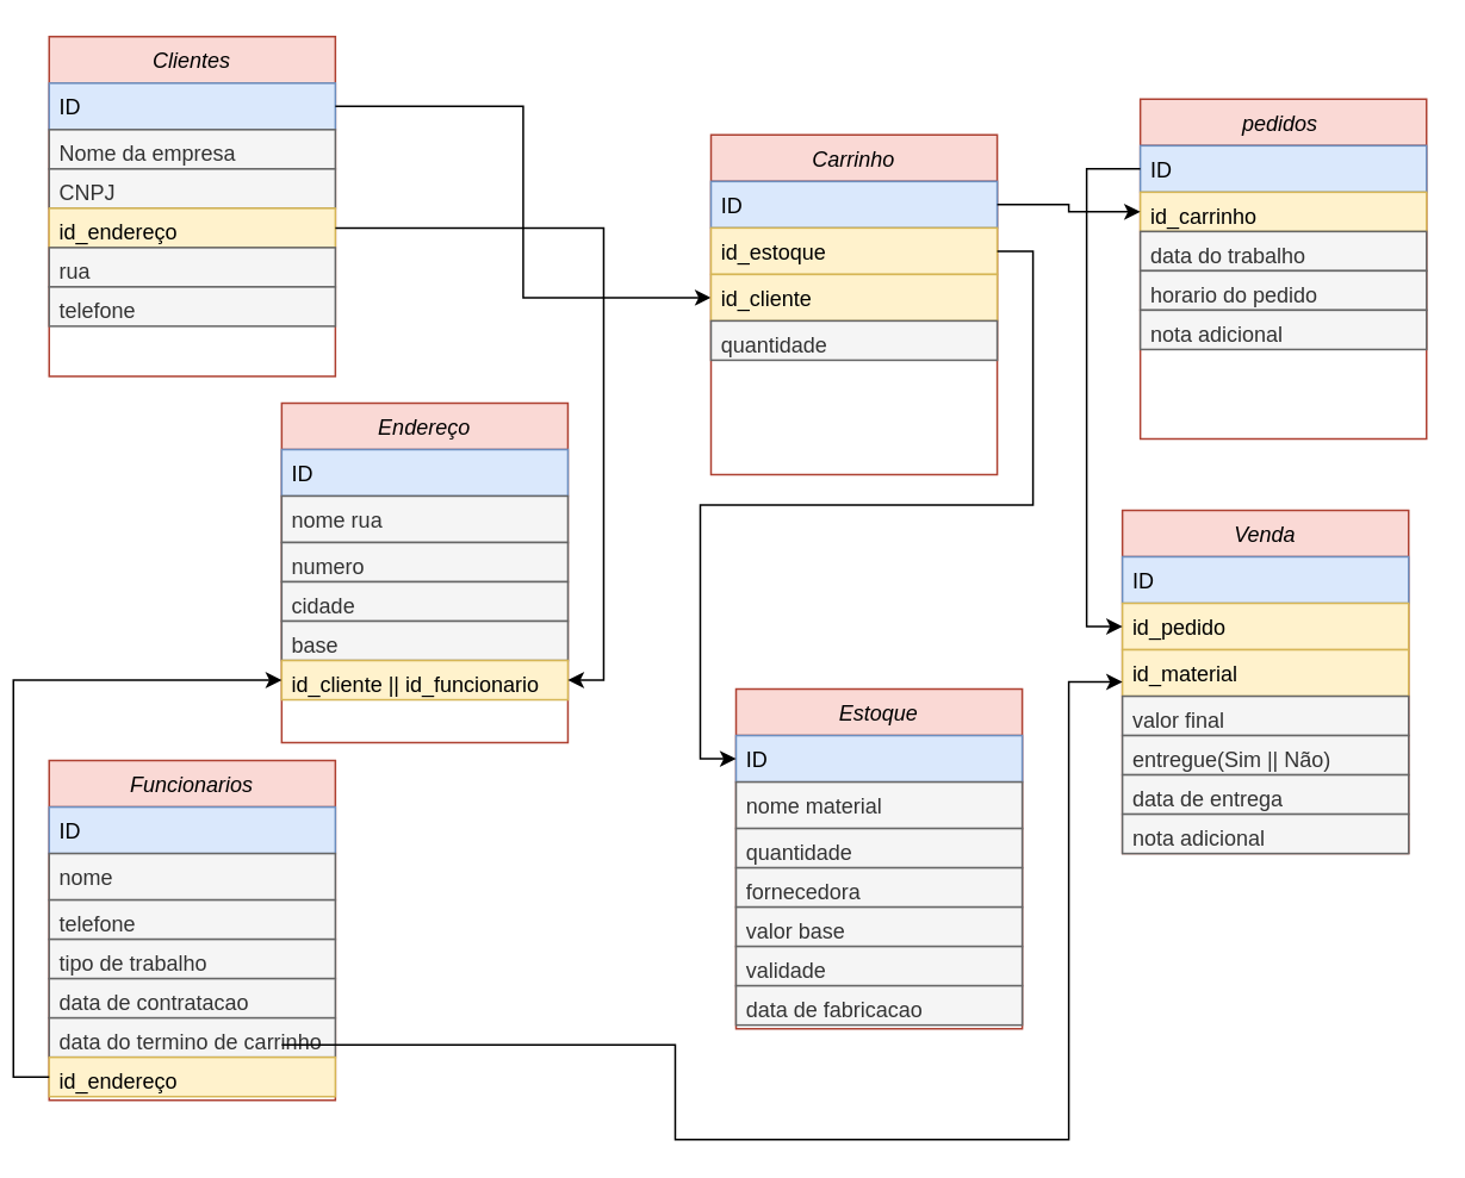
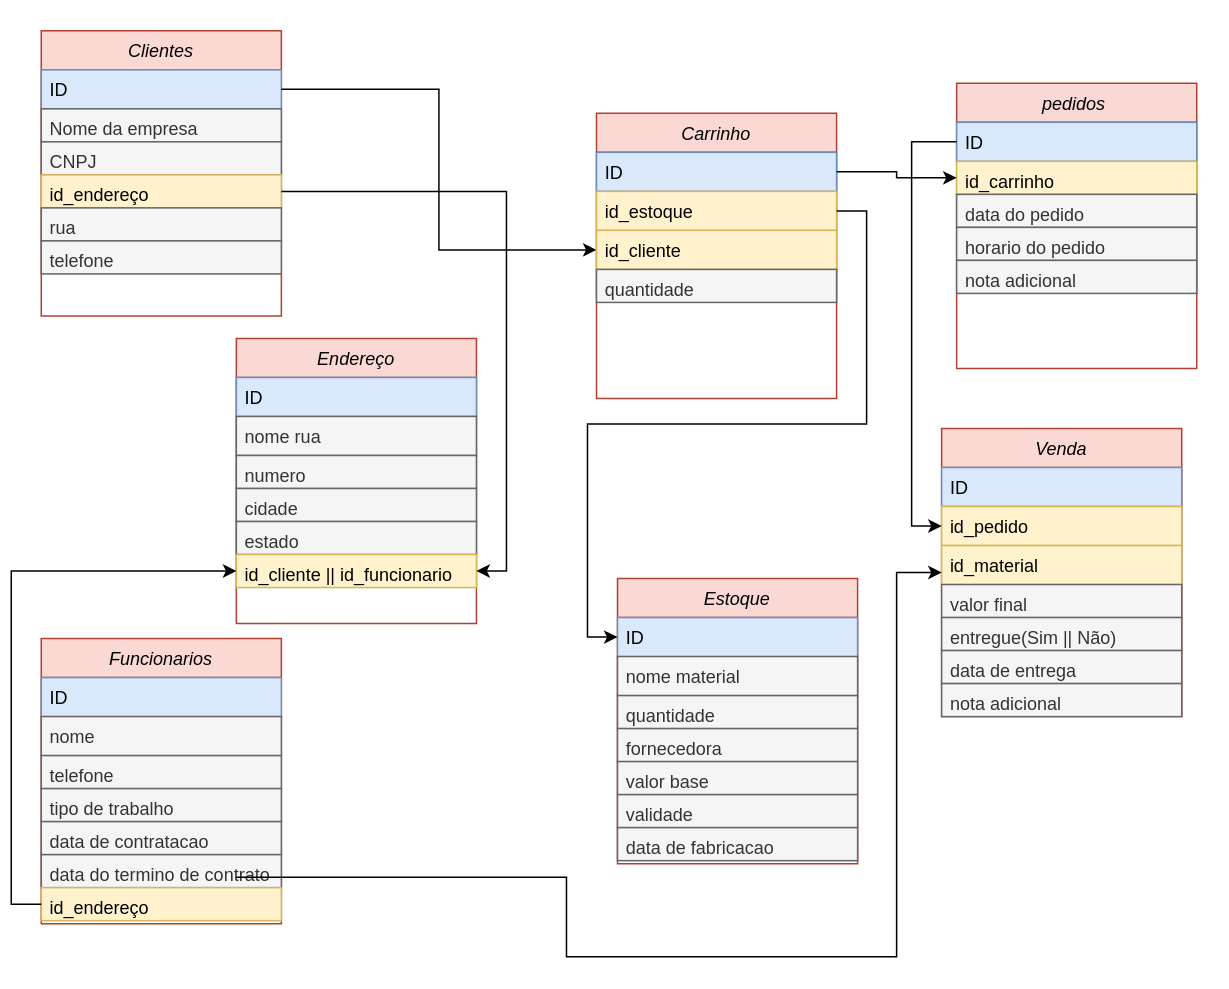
  <mxCell id="0" />
  <mxCell id="1" parent="0" />
  <mxCell id="2" value="pedidos " style="swimlane;fontStyle=2;align=center;verticalAlign=top;childLayout=stackLayout;horizontal=1;startSize=26;horizontalStack=0;resizeParent=1;resizeLast=0;collapsible=1;marginBottom=0;rounded=0;shadow=0;strokeWidth=1;fillColor=#fad9d5;strokeColor=#ae4132;" vertex="1" parent="1"><mxGeometry x="630" y="55" width="160" height="190" as="geometry"><mxRectangle x="230" y="140" width="160" height="26" as="alternateBounds" /></mxGeometry></mxCell>
  <mxCell id="3" value="ID" style="text;align=left;verticalAlign=top;spacingLeft=4;spacingRight=4;overflow=hidden;rotatable=0;points=[[0,0.5],[1,0.5]];portConstraint=eastwest;fillColor=#dae8fc;strokeColor=#6c8ebf;" vertex="1" parent="2"><mxGeometry y="26" width="160" height="26" as="geometry" /></mxCell>
  <mxCell id="4" value="id_carrinho" style="text;align=left;verticalAlign=top;spacingLeft=4;spacingRight=4;overflow=hidden;rotatable=0;points=[[0,0.5],[1,0.5]];portConstraint=eastwest;rounded=0;shadow=0;html=0;fillColor=#fff2cc;strokeColor=#d6b656;" vertex="1" parent="2"><mxGeometry y="52" width="160" height="22" as="geometry" /></mxCell>
- <mxCell id="5" value="data do trabalho" style="text;align=left;verticalAlign=top;spacingLeft=4;spacingRight=4;overflow=hidden;rotatable=0;points=[[0,0.5],[1,0.5]];portConstraint=eastwest;rounded=0;shadow=0;html=0;fillColor=#f5f5f5;fontColor=#333333;strokeColor=#666666;" vertex="1" parent="2"><mxGeometry y="74" width="160" height="22" as="geometry" /></mxCell>
+ <mxCell id="5" value="data do pedido" style="text;align=left;verticalAlign=top;spacingLeft=4;spacingRight=4;overflow=hidden;rotatable=0;points=[[0,0.5],[1,0.5]];portConstraint=eastwest;rounded=0;shadow=0;html=0;fillColor=#f5f5f5;fontColor=#333333;strokeColor=#666666;" vertex="1" parent="2"><mxGeometry y="74" width="160" height="22" as="geometry" /></mxCell>
  <mxCell id="6" value="horario do pedido" style="text;align=left;verticalAlign=top;spacingLeft=4;spacingRight=4;overflow=hidden;rotatable=0;points=[[0,0.5],[1,0.5]];portConstraint=eastwest;rounded=0;shadow=0;html=0;fillColor=#f5f5f5;fontColor=#333333;strokeColor=#666666;" vertex="1" parent="2"><mxGeometry y="96" width="160" height="22" as="geometry" /></mxCell>
  <mxCell id="7" value="nota adicional" style="text;align=left;verticalAlign=top;spacingLeft=4;spacingRight=4;overflow=hidden;rotatable=0;points=[[0,0.5],[1,0.5]];portConstraint=eastwest;rounded=0;shadow=0;html=0;fillColor=#f5f5f5;fontColor=#333333;strokeColor=#666666;" vertex="1" parent="2"><mxGeometry y="118" width="160" height="22" as="geometry" /></mxCell>
  <mxCell id="8" value="Estoque" style="swimlane;fontStyle=2;align=center;verticalAlign=top;childLayout=stackLayout;horizontal=1;startSize=26;horizontalStack=0;resizeParent=1;resizeLast=0;collapsible=1;marginBottom=0;rounded=0;shadow=0;strokeWidth=1;fillColor=#fad9d5;strokeColor=#ae4132;" vertex="1" parent="1"><mxGeometry x="404" y="385" width="160" height="190" as="geometry"><mxRectangle x="230" y="140" width="160" height="26" as="alternateBounds" /></mxGeometry></mxCell>
  <mxCell id="9" value="ID" style="text;align=left;verticalAlign=top;spacingLeft=4;spacingRight=4;overflow=hidden;rotatable=0;points=[[0,0.5],[1,0.5]];portConstraint=eastwest;fillColor=#dae8fc;strokeColor=#6c8ebf;" vertex="1" parent="8"><mxGeometry y="26" width="160" height="26" as="geometry" /></mxCell>
  <mxCell id="10" value="nome material" style="text;align=left;verticalAlign=top;spacingLeft=4;spacingRight=4;overflow=hidden;rotatable=0;points=[[0,0.5],[1,0.5]];portConstraint=eastwest;rounded=0;shadow=0;html=0;fillColor=#f5f5f5;strokeColor=#666666;fontColor=#333333;" vertex="1" parent="8"><mxGeometry y="52" width="160" height="26" as="geometry" /></mxCell>
  <mxCell id="11" value="quantidade" style="text;align=left;verticalAlign=top;spacingLeft=4;spacingRight=4;overflow=hidden;rotatable=0;points=[[0,0.5],[1,0.5]];portConstraint=eastwest;rounded=0;shadow=0;html=0;fillColor=#f5f5f5;strokeColor=#666666;fontColor=#333333;" vertex="1" parent="8"><mxGeometry y="78" width="160" height="22" as="geometry" /></mxCell>
  <mxCell id="12" value="fornecedora" style="text;align=left;verticalAlign=top;spacingLeft=4;spacingRight=4;overflow=hidden;rotatable=0;points=[[0,0.5],[1,0.5]];portConstraint=eastwest;rounded=0;shadow=0;html=0;fillColor=#f5f5f5;fontColor=#333333;strokeColor=#666666;" vertex="1" parent="8"><mxGeometry y="100" width="160" height="22" as="geometry" /></mxCell>
  <mxCell id="13" value="valor base" style="text;align=left;verticalAlign=top;spacingLeft=4;spacingRight=4;overflow=hidden;rotatable=0;points=[[0,0.5],[1,0.5]];portConstraint=eastwest;rounded=0;shadow=0;html=0;fillColor=#f5f5f5;fontColor=#333333;strokeColor=#666666;" vertex="1" parent="8"><mxGeometry y="122" width="160" height="22" as="geometry" /></mxCell>
  <mxCell id="14" value="validade" style="text;align=left;verticalAlign=top;spacingLeft=4;spacingRight=4;overflow=hidden;rotatable=0;points=[[0,0.5],[1,0.5]];portConstraint=eastwest;rounded=0;shadow=0;html=0;fillColor=#f5f5f5;fontColor=#333333;strokeColor=#666666;" vertex="1" parent="8"><mxGeometry y="144" width="160" height="22" as="geometry" /></mxCell>
  <mxCell id="15" value="data de fabricacao" style="text;align=left;verticalAlign=top;spacingLeft=4;spacingRight=4;overflow=hidden;rotatable=0;points=[[0,0.5],[1,0.5]];portConstraint=eastwest;rounded=0;shadow=0;html=0;fillColor=#f5f5f5;fontColor=#333333;strokeColor=#666666;" vertex="1" parent="8"><mxGeometry y="166" width="160" height="22" as="geometry" /></mxCell>
  <mxCell id="16" value="Funcionarios" style="swimlane;fontStyle=2;align=center;verticalAlign=top;childLayout=stackLayout;horizontal=1;startSize=26;horizontalStack=0;resizeParent=1;resizeLast=0;collapsible=1;marginBottom=0;rounded=0;shadow=0;strokeWidth=1;fillColor=#fad9d5;strokeColor=#ae4132;" vertex="1" parent="1"><mxGeometry x="20" y="425" width="160" height="190" as="geometry"><mxRectangle x="230" y="140" width="160" height="26" as="alternateBounds" /></mxGeometry></mxCell>
  <mxCell id="17" value="ID" style="text;align=left;verticalAlign=top;spacingLeft=4;spacingRight=4;overflow=hidden;rotatable=0;points=[[0,0.5],[1,0.5]];portConstraint=eastwest;fillColor=#dae8fc;strokeColor=#6c8ebf;" vertex="1" parent="16"><mxGeometry y="26" width="160" height="26" as="geometry" /></mxCell>
  <mxCell id="18" value="nome" style="text;align=left;verticalAlign=top;spacingLeft=4;spacingRight=4;overflow=hidden;rotatable=0;points=[[0,0.5],[1,0.5]];portConstraint=eastwest;rounded=0;shadow=0;html=0;fillColor=#f5f5f5;strokeColor=#666666;fontColor=#333333;" vertex="1" parent="16"><mxGeometry y="52" width="160" height="26" as="geometry" /></mxCell>
  <mxCell id="19" value="telefone" style="text;align=left;verticalAlign=top;spacingLeft=4;spacingRight=4;overflow=hidden;rotatable=0;points=[[0,0.5],[1,0.5]];portConstraint=eastwest;rounded=0;shadow=0;html=0;fillColor=#f5f5f5;strokeColor=#666666;fontColor=#333333;" vertex="1" parent="16"><mxGeometry y="78" width="160" height="22" as="geometry" /></mxCell>
  <mxCell id="20" value="tipo de trabalho" style="text;align=left;verticalAlign=top;spacingLeft=4;spacingRight=4;overflow=hidden;rotatable=0;points=[[0,0.5],[1,0.5]];portConstraint=eastwest;rounded=0;shadow=0;html=0;fillColor=#f5f5f5;strokeColor=#666666;fontColor=#333333;" vertex="1" parent="16"><mxGeometry y="100" width="160" height="22" as="geometry" /></mxCell>
  <mxCell id="21" value="data de contratacao" style="text;align=left;verticalAlign=top;spacingLeft=4;spacingRight=4;overflow=hidden;rotatable=0;points=[[0,0.5],[1,0.5]];portConstraint=eastwest;rounded=0;shadow=0;html=0;fillColor=#f5f5f5;strokeColor=#666666;fontColor=#333333;" vertex="1" parent="16"><mxGeometry y="122" width="160" height="22" as="geometry" /></mxCell>
- <mxCell id="22" value="data do termino de carrinho" style="text;align=left;verticalAlign=top;spacingLeft=4;spacingRight=4;overflow=hidden;rotatable=0;points=[[0,0.5],[1,0.5]];portConstraint=eastwest;rounded=0;shadow=0;html=0;fillColor=#f5f5f5;fontColor=#333333;strokeColor=#666666;" vertex="1" parent="16"><mxGeometry y="144" width="160" height="22" as="geometry" /></mxCell>
+ <mxCell id="22" value="data do termino de contrato" style="text;align=left;verticalAlign=top;spacingLeft=4;spacingRight=4;overflow=hidden;rotatable=0;points=[[0,0.5],[1,0.5]];portConstraint=eastwest;rounded=0;shadow=0;html=0;fillColor=#f5f5f5;fontColor=#333333;strokeColor=#666666;" vertex="1" parent="16"><mxGeometry y="144" width="160" height="22" as="geometry" /></mxCell>
  <mxCell id="23" value="id_endereço" style="text;align=left;verticalAlign=top;spacingLeft=4;spacingRight=4;overflow=hidden;rotatable=0;points=[[0,0.5],[1,0.5]];portConstraint=eastwest;rounded=0;shadow=0;html=0;fillColor=#fff2cc;strokeColor=#d6b656;" vertex="1" parent="16"><mxGeometry y="166" width="160" height="22" as="geometry" /></mxCell>
  <mxCell id="24" value="Clientes" style="swimlane;fontStyle=2;align=center;verticalAlign=top;childLayout=stackLayout;horizontal=1;startSize=26;horizontalStack=0;resizeParent=1;resizeLast=0;collapsible=1;marginBottom=0;rounded=0;shadow=0;strokeWidth=1;fillColor=#fad9d5;strokeColor=#ae4132;" vertex="1" parent="1"><mxGeometry x="20" y="20" width="160" height="190" as="geometry"><mxRectangle x="230" y="140" width="160" height="26" as="alternateBounds" /></mxGeometry></mxCell>
  <mxCell id="25" value="ID" style="text;align=left;verticalAlign=top;spacingLeft=4;spacingRight=4;overflow=hidden;rotatable=0;points=[[0,0.5],[1,0.5]];portConstraint=eastwest;fillColor=#dae8fc;strokeColor=#6c8ebf;" vertex="1" parent="24"><mxGeometry y="26" width="160" height="26" as="geometry" /></mxCell>
  <mxCell id="26" value="Nome da empresa" style="text;align=left;verticalAlign=top;spacingLeft=4;spacingRight=4;overflow=hidden;rotatable=0;points=[[0,0.5],[1,0.5]];portConstraint=eastwest;rounded=0;shadow=0;html=0;fillColor=#f5f5f5;fontColor=#333333;strokeColor=#666666;" vertex="1" parent="24"><mxGeometry y="52" width="160" height="22" as="geometry" /></mxCell>
  <mxCell id="27" value="CNPJ" style="text;align=left;verticalAlign=top;spacingLeft=4;spacingRight=4;overflow=hidden;rotatable=0;points=[[0,0.5],[1,0.5]];portConstraint=eastwest;rounded=0;shadow=0;html=0;fillColor=#f5f5f5;fontColor=#333333;strokeColor=#666666;" vertex="1" parent="24"><mxGeometry y="74" width="160" height="22" as="geometry" /></mxCell>
  <mxCell id="28" value="id_endereço" style="text;align=left;verticalAlign=top;spacingLeft=4;spacingRight=4;overflow=hidden;rotatable=0;points=[[0,0.5],[1,0.5]];portConstraint=eastwest;rounded=0;shadow=0;html=0;fillColor=#fff2cc;strokeColor=#d6b656;" vertex="1" parent="24"><mxGeometry y="96" width="160" height="22" as="geometry" /></mxCell>
  <mxCell id="29" value="rua" style="text;align=left;verticalAlign=top;spacingLeft=4;spacingRight=4;overflow=hidden;rotatable=0;points=[[0,0.5],[1,0.5]];portConstraint=eastwest;rounded=0;shadow=0;html=0;fillColor=#f5f5f5;fontColor=#333333;strokeColor=#666666;" vertex="1" parent="24"><mxGeometry y="118" width="160" height="22" as="geometry" /></mxCell>
  <mxCell id="30" value="telefone" style="text;align=left;verticalAlign=top;spacingLeft=4;spacingRight=4;overflow=hidden;rotatable=0;points=[[0,0.5],[1,0.5]];portConstraint=eastwest;rounded=0;shadow=0;html=0;fillColor=#f5f5f5;fontColor=#333333;strokeColor=#666666;" vertex="1" parent="24"><mxGeometry y="140" width="160" height="22" as="geometry" /></mxCell>
  <mxCell id="31" value="Venda" style="swimlane;fontStyle=2;align=center;verticalAlign=top;childLayout=stackLayout;horizontal=1;startSize=26;horizontalStack=0;resizeParent=1;resizeLast=0;collapsible=1;marginBottom=0;rounded=0;shadow=0;strokeWidth=1;fillColor=#fad9d5;strokeColor=#ae4132;" vertex="1" parent="1"><mxGeometry x="620" y="285" width="160" height="192" as="geometry"><mxRectangle x="230" y="140" width="160" height="26" as="alternateBounds" /></mxGeometry></mxCell>
  <mxCell id="32" value="ID" style="text;align=left;verticalAlign=top;spacingLeft=4;spacingRight=4;overflow=hidden;rotatable=0;points=[[0,0.5],[1,0.5]];portConstraint=eastwest;fillColor=#dae8fc;strokeColor=#6c8ebf;" vertex="1" parent="31"><mxGeometry y="26" width="160" height="26" as="geometry" /></mxCell>
  <mxCell id="33" value="id_pedido" style="text;align=left;verticalAlign=top;spacingLeft=4;spacingRight=4;overflow=hidden;rotatable=0;points=[[0,0.5],[1,0.5]];portConstraint=eastwest;rounded=0;shadow=0;html=0;fillColor=#fff2cc;strokeColor=#d6b656;" vertex="1" parent="31"><mxGeometry y="52" width="160" height="26" as="geometry" /></mxCell>
  <mxCell id="34" value="id_material" style="text;align=left;verticalAlign=top;spacingLeft=4;spacingRight=4;overflow=hidden;rotatable=0;points=[[0,0.5],[1,0.5]];portConstraint=eastwest;rounded=0;shadow=0;html=0;fillColor=#fff2cc;strokeColor=#d6b656;" vertex="1" parent="31"><mxGeometry y="78" width="160" height="26" as="geometry" /></mxCell>
  <mxCell id="35" value="valor final" style="text;align=left;verticalAlign=top;spacingLeft=4;spacingRight=4;overflow=hidden;rotatable=0;points=[[0,0.5],[1,0.5]];portConstraint=eastwest;rounded=0;shadow=0;html=0;fillColor=#f5f5f5;fontColor=#333333;strokeColor=#666666;" vertex="1" parent="31"><mxGeometry y="104" width="160" height="22" as="geometry" /></mxCell>
  <mxCell id="36" value="entregue(Sim || Não)" style="text;align=left;verticalAlign=top;spacingLeft=4;spacingRight=4;overflow=hidden;rotatable=0;points=[[0,0.5],[1,0.5]];portConstraint=eastwest;rounded=0;shadow=0;html=0;fillColor=#f5f5f5;fontColor=#333333;strokeColor=#666666;" vertex="1" parent="31"><mxGeometry y="126" width="160" height="22" as="geometry" /></mxCell>
  <mxCell id="37" value="data de entrega" style="text;align=left;verticalAlign=top;spacingLeft=4;spacingRight=4;overflow=hidden;rotatable=0;points=[[0,0.5],[1,0.5]];portConstraint=eastwest;rounded=0;shadow=0;html=0;fillColor=#f5f5f5;fontColor=#333333;strokeColor=#666666;" vertex="1" parent="31"><mxGeometry y="148" width="160" height="22" as="geometry" /></mxCell>
  <mxCell id="38" value="nota adicional" style="text;align=left;verticalAlign=top;spacingLeft=4;spacingRight=4;overflow=hidden;rotatable=0;points=[[0,0.5],[1,0.5]];portConstraint=eastwest;rounded=0;shadow=0;html=0;fillColor=#f5f5f5;fontColor=#333333;strokeColor=#666666;" vertex="1" parent="31"><mxGeometry y="170" width="160" height="22" as="geometry" /></mxCell>
  <mxCell id="39" value="Endereço" style="swimlane;fontStyle=2;align=center;verticalAlign=top;childLayout=stackLayout;horizontal=1;startSize=26;horizontalStack=0;resizeParent=1;resizeLast=0;collapsible=1;marginBottom=0;rounded=0;shadow=0;strokeWidth=1;fillColor=#fad9d5;strokeColor=#ae4132;" vertex="1" parent="1"><mxGeometry x="150" y="225" width="160" height="190" as="geometry"><mxRectangle x="230" y="140" width="160" height="26" as="alternateBounds" /></mxGeometry></mxCell>
  <mxCell id="40" value="ID" style="text;align=left;verticalAlign=top;spacingLeft=4;spacingRight=4;overflow=hidden;rotatable=0;points=[[0,0.5],[1,0.5]];portConstraint=eastwest;fillColor=#dae8fc;strokeColor=#6c8ebf;" vertex="1" parent="39"><mxGeometry y="26" width="160" height="26" as="geometry" /></mxCell>
  <mxCell id="41" value="nome rua" style="text;align=left;verticalAlign=top;spacingLeft=4;spacingRight=4;overflow=hidden;rotatable=0;points=[[0,0.5],[1,0.5]];portConstraint=eastwest;rounded=0;shadow=0;html=0;fillColor=#f5f5f5;fontColor=#333333;strokeColor=#666666;" vertex="1" parent="39"><mxGeometry y="52" width="160" height="26" as="geometry" /></mxCell>
  <mxCell id="42" value="numero " style="text;align=left;verticalAlign=top;spacingLeft=4;spacingRight=4;overflow=hidden;rotatable=0;points=[[0,0.5],[1,0.5]];portConstraint=eastwest;rounded=0;shadow=0;html=0;fillColor=#f5f5f5;fontColor=#333333;strokeColor=#666666;" vertex="1" parent="39"><mxGeometry y="78" width="160" height="22" as="geometry" /></mxCell>
  <mxCell id="43" value="cidade" style="text;align=left;verticalAlign=top;spacingLeft=4;spacingRight=4;overflow=hidden;rotatable=0;points=[[0,0.5],[1,0.5]];portConstraint=eastwest;rounded=0;shadow=0;html=0;fillColor=#f5f5f5;fontColor=#333333;strokeColor=#666666;" vertex="1" parent="39"><mxGeometry y="100" width="160" height="22" as="geometry" /></mxCell>
- <mxCell id="44" value="base    " style="text;align=left;verticalAlign=top;spacingLeft=4;spacingRight=4;overflow=hidden;rotatable=0;points=[[0,0.5],[1,0.5]];portConstraint=eastwest;rounded=0;shadow=0;html=0;fillColor=#f5f5f5;fontColor=#333333;strokeColor=#666666;" vertex="1" parent="39"><mxGeometry y="122" width="160" height="22" as="geometry" /></mxCell>
+ <mxCell id="44" value="estado    " style="text;align=left;verticalAlign=top;spacingLeft=4;spacingRight=4;overflow=hidden;rotatable=0;points=[[0,0.5],[1,0.5]];portConstraint=eastwest;rounded=0;shadow=0;html=0;fillColor=#f5f5f5;fontColor=#333333;strokeColor=#666666;" vertex="1" parent="39"><mxGeometry y="122" width="160" height="22" as="geometry" /></mxCell>
  <mxCell id="45" value="id_cliente || id_funcionario" style="text;align=left;verticalAlign=top;spacingLeft=4;spacingRight=4;overflow=hidden;rotatable=0;points=[[0,0.5],[1,0.5]];portConstraint=eastwest;rounded=0;shadow=0;html=0;fillColor=#fff2cc;strokeColor=#d6b656;" vertex="1" parent="39"><mxGeometry y="144" width="160" height="22" as="geometry" /></mxCell>
  <mxCell id="46" style="edgeStyle=orthogonalEdgeStyle;rounded=0;orthogonalLoop=1;jettySize=auto;html=1;exitX=1;exitY=0.5;exitDx=0;exitDy=0;" edge="1" parent="1" source="25" target="53"><mxGeometry relative="1" as="geometry" /></mxCell>
  <mxCell id="47" style="edgeStyle=orthogonalEdgeStyle;rounded=0;orthogonalLoop=1;jettySize=auto;html=1;exitX=1;exitY=0.5;exitDx=0;exitDy=0;entryX=1;entryY=0.5;entryDx=0;entryDy=0;" edge="1" parent="1" source="28" target="45"><mxGeometry relative="1" as="geometry" /></mxCell>
  <mxCell id="48" style="edgeStyle=orthogonalEdgeStyle;rounded=0;orthogonalLoop=1;jettySize=auto;html=1;exitX=0;exitY=0.5;exitDx=0;exitDy=0;entryX=0;entryY=0.5;entryDx=0;entryDy=0;" edge="1" parent="1" source="23" target="45"><mxGeometry relative="1" as="geometry" /></mxCell>
  <mxCell id="49" style="edgeStyle=orthogonalEdgeStyle;rounded=0;orthogonalLoop=1;jettySize=auto;html=1;exitX=0;exitY=0.5;exitDx=0;exitDy=0;entryX=0;entryY=0.5;entryDx=0;entryDy=0;" edge="1" parent="1" source="3" target="33"><mxGeometry relative="1" as="geometry" /></mxCell>
  <mxCell id="50" value="Carrinho" style="swimlane;fontStyle=2;align=center;verticalAlign=top;childLayout=stackLayout;horizontal=1;startSize=26;horizontalStack=0;resizeParent=1;resizeLast=0;collapsible=1;marginBottom=0;rounded=0;shadow=0;strokeWidth=1;fillColor=#fad9d5;strokeColor=#ae4132;" vertex="1" parent="1"><mxGeometry x="390" y="75" width="160" height="190" as="geometry"><mxRectangle x="230" y="140" width="160" height="26" as="alternateBounds" /></mxGeometry></mxCell>
  <mxCell id="51" value="ID" style="text;align=left;verticalAlign=top;spacingLeft=4;spacingRight=4;overflow=hidden;rotatable=0;points=[[0,0.5],[1,0.5]];portConstraint=eastwest;fillColor=#dae8fc;strokeColor=#6c8ebf;" vertex="1" parent="50"><mxGeometry y="26" width="160" height="26" as="geometry" /></mxCell>
  <mxCell id="52" value="id_estoque" style="text;align=left;verticalAlign=top;spacingLeft=4;spacingRight=4;overflow=hidden;rotatable=0;points=[[0,0.5],[1,0.5]];portConstraint=eastwest;rounded=0;shadow=0;html=0;fillColor=#fff2cc;strokeColor=#d6b656;" vertex="1" parent="50"><mxGeometry y="52" width="160" height="26" as="geometry" /></mxCell>
  <mxCell id="53" value="id_cliente" style="text;align=left;verticalAlign=top;spacingLeft=4;spacingRight=4;overflow=hidden;rotatable=0;points=[[0,0.5],[1,0.5]];portConstraint=eastwest;rounded=0;shadow=0;html=0;fillColor=#fff2cc;strokeColor=#d6b656;" vertex="1" parent="50"><mxGeometry y="78" width="160" height="26" as="geometry" /></mxCell>
  <mxCell id="54" value="quantidade" style="text;align=left;verticalAlign=top;spacingLeft=4;spacingRight=4;overflow=hidden;rotatable=0;points=[[0,0.5],[1,0.5]];portConstraint=eastwest;rounded=0;shadow=0;html=0;fillColor=#f5f5f5;strokeColor=#666666;fontColor=#333333;" vertex="1" parent="50"><mxGeometry y="104" width="160" height="22" as="geometry" /></mxCell>
  <mxCell id="55" style="edgeStyle=orthogonalEdgeStyle;rounded=0;orthogonalLoop=1;jettySize=auto;html=1;entryX=0;entryY=0.5;entryDx=0;entryDy=0;" edge="1" parent="1" source="52" target="9"><mxGeometry relative="1" as="geometry" /></mxCell>
  <mxCell id="56" style="edgeStyle=orthogonalEdgeStyle;rounded=0;orthogonalLoop=1;jettySize=auto;html=1;exitX=1;exitY=0.5;exitDx=0;exitDy=0;" edge="1" parent="1" source="51" target="4"><mxGeometry relative="1" as="geometry" /></mxCell>
  <mxCell id="57" style="edgeStyle=orthogonalEdgeStyle;rounded=0;orthogonalLoop=1;jettySize=auto;html=1;entryX=0;entryY=0.5;entryDx=0;entryDy=0;" edge="1" parent="1" target="31"><mxGeometry relative="1" as="geometry"><mxPoint x="150" y="584" as="sourcePoint" /><mxPoint x="590" y="363" as="targetPoint" /><Array as="points"><mxPoint x="370" y="584" /><mxPoint x="370" y="637" /><mxPoint x="590" y="637" /><mxPoint x="590" y="381" /></Array></mxGeometry></mxCell>
